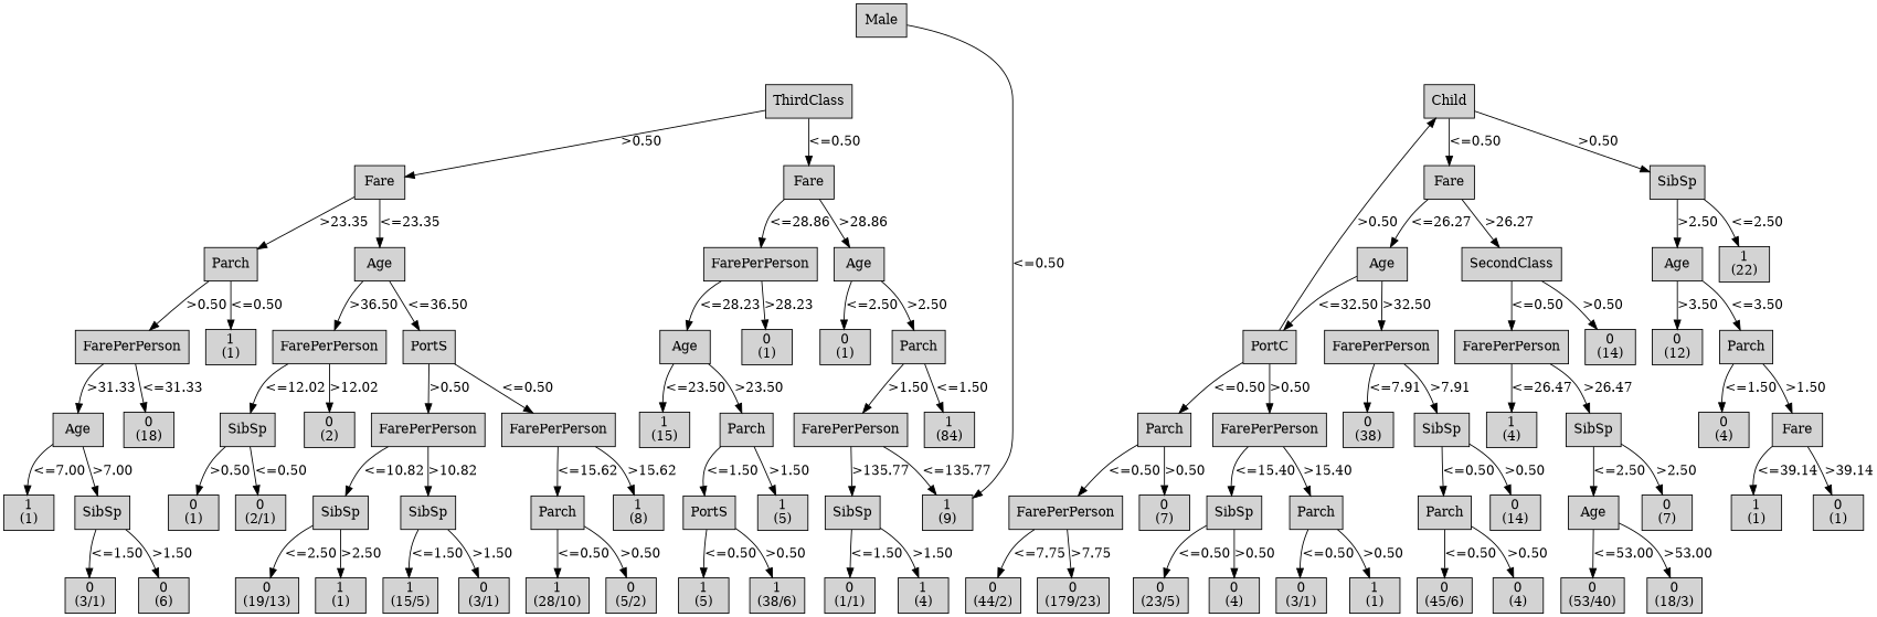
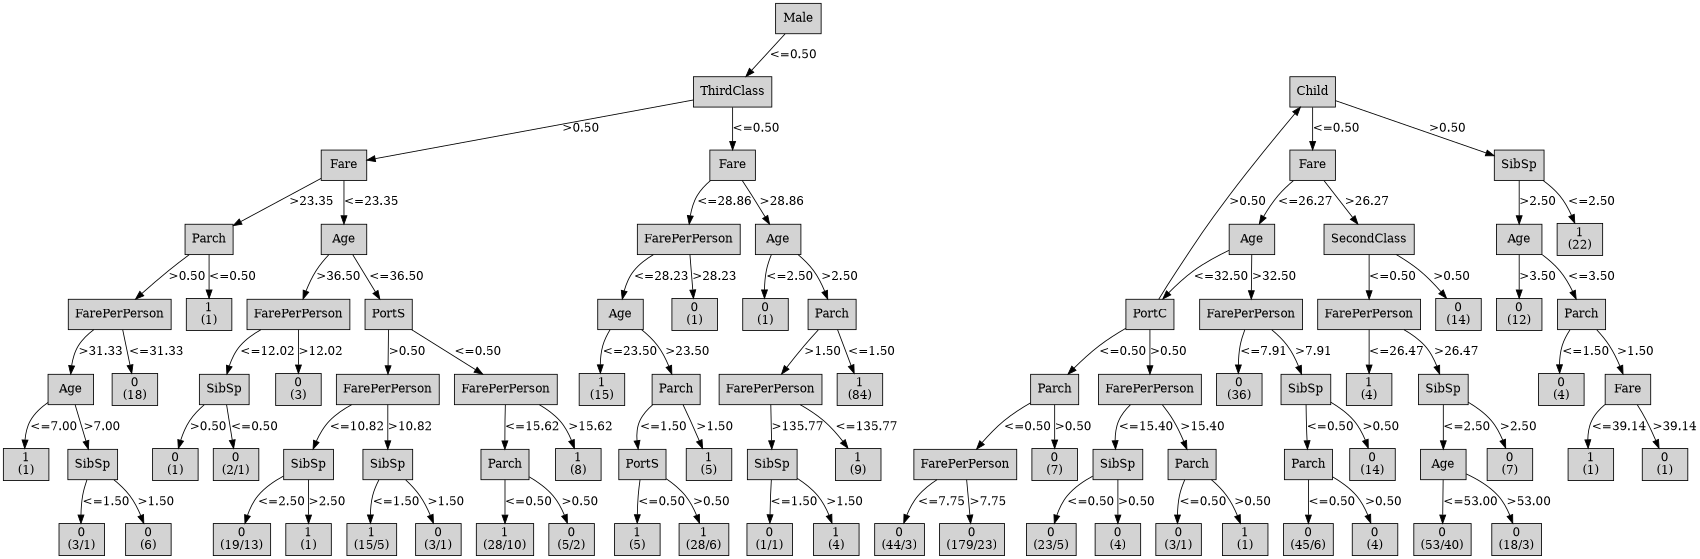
  digraph {
    node [shape=box style=filled weight=7]
    n1 [label="Male\n" weight=1]
    n2 [label="ThirdClass\n" weight=2]
    n3 [label="Child\n" weight=2]
    n4 [label="Fare\n" weight=3]
    n5 [label="Fare\n" weight=3]
    n6 [label="Fare\n" weight=3]
    n7 [label="SibSp\n" weight=3]
    n8 [label="FarePerPerson\n" weight=4]
    n9 [label="Age\n" weight=4]
    n10 [label="Age\n" weight=4]
    n11 [label="Parch\n" weight=4]
    n12 [label="Age\n" weight=4]
    n13 [label="SecondClass\n" weight=4]
    n14 [label="1\n(22)\n" weight=4]
    n15 [label="Age\n" weight=4]
    n16 [label="Age\n" weight=5]
    n17 [label="0\n(1)\n" weight=5]
    n18 [label="0\n(1)\n" weight=5]
    n19 [label="Parch\n" weight=5]
    n20 [label="PortS\n" weight=5]
    n21 [label="FarePerPerson\n" weight=5]
    n22 [label="1\n(1)\n" weight=5]
    n23 [label="FarePerPerson\n" weight=5]
    n24 [label="PortC\n" weight=5]
    n25 [label="FarePerPerson\n" weight=5]
    n26 [label="FarePerPerson\n" weight=5]
    n27 [label="0\n(14)\n" weight=5]
    n28 [label="Parch\n" weight=5]
    n29 [label="0\n(12)\n" weight=5]
    n30 [label="1\n(15)\n" weight=6]
    n31 [label="Parch\n" weight=6]
    n32 [label="1\n(84)\n" weight=6]
    n33 [label="FarePerPerson\n" weight=6]
    n34 [label="FarePerPerson\n" weight=6]
    n35 [label="FarePerPerson\n" weight=6]
    n36 [label="SibSp\n" weight=6]
-   n37 [label="0\n(2)\n" weight=6]
+   n37 [label="0\n(3)\n" weight=6]
    n38 [label="0\n(18)\n" weight=6]
    n39 [label="Age\n" weight=6]
    n40 [label="Parch\n" weight=6]
    n41 [label="FarePerPerson\n" weight=6]
-   n42 [label="0\n(38)\n" weight=6]
+   n42 [label="0\n(36)\n" weight=6]
    n43 [label="SibSp\n" weight=6]
    n44 [label="1\n(4)\n" weight=6]
    n45 [label="SibSp\n" weight=6]
    n46 [label="0\n(4)\n" weight=6]
    n47 [label="Fare\n" weight=6]
    n48 [label="PortS\n"]
    n49 [label="1\n(5)\n"]
    n50 [label="1\n(9)\n"]
    n51 [label="SibSp\n"]
    n52 [label="Parch\n"]
    n53 [label="1\n(8)\n"]
    n54 [label="SibSp\n"]
    n55 [label="SibSp\n"]
    n56 [label="0\n(2/1)\n"]
    n57 [label="0\n(1)\n"]
    n58 [label="1\n(1)\n"]
    n59 [label="SibSp\n"]
    n60 [label="FarePerPerson\n"]
    n61 [label="0\n(7)\n"]
    n62 [label="SibSp\n"]
    n63 [label="Parch\n"]
    n64 [label="Parch\n"]
    n65 [label="0\n(14)\n"]
    n66 [label="Age\n"]
    n67 [label="0\n(7)\n"]
    n68 [label="1\n(1)\n"]
    n69 [label="0\n(1)\n"]
    n70 [label="1\n(5)\n" weight=8]
-   n71 [label="1\n(38/6)\n" weight=8]
+   n71 [label="1\n(28/6)\n" weight=8]
    n72 [label="0\n(1/1)\n" weight=8]
    n73 [label="1\n(4)\n" weight=8]
    n74 [label="1\n(28/10)\n" weight=8]
    n75 [label="0\n(5/2)\n" weight=8]
    n76 [label="0\n(19/13)\n" weight=8]
    n77 [label="1\n(1)\n" weight=8]
    n78 [label="1\n(15/5)\n" weight=8]
    n79 [label="0\n(3/1)\n" weight=8]
    n80 [label="0\n(3/1)\n" weight=8]
    n81 [label="0\n(6)\n" weight=8]
-   n82 [label="0\n(44/2)\n" weight=8]
+   n82 [label="0\n(44/3)\n" weight=8]
    n83 [label="0\n(179/23)\n" weight=8]
    n84 [label="0\n(23/5)\n" weight=8]
    n85 [label="0\n(4)\n" weight=8]
    n86 [label="0\n(3/1)\n" weight=8]
    n87 [label="1\n(1)\n" weight=8]
    n88 [label="0\n(45/6)\n" weight=8]
    n89 [label="0\n(4)\n" weight=8]
    n90 [label="0\n(53/40)\n" weight=8]
    n91 [label="0\n(18/3)\n" weight=8]
    subgraph sub_1 {
      rank=same
      n1
    }
    subgraph sub_2 {
      rank=same
      n2
      n3
    }
    subgraph sub_3 {
      rank=same
      n4
      n5
      n6
      n7
    }
    subgraph sub_4 {
      rank=same
      n8
      n9
      n10
      n11
      n12
      n13
      n14
      n15
    }
    subgraph sub_5 {
      rank=same
      n16
      n17
      n18
      n19
      n20
      n21
      n22
      n23
      n24
      n25
      n26
      n27
      n28
      n29
    }
    subgraph sub_6 {
      rank=same
      n30
      n31
      n32
      n33
      n34
      n35
      n36
      n37
      n38
      n39
      n40
      n41
      n42
      n43
      n44
      n45
      n46
      n47
    }
    subgraph sub_7 {
      rank=same
      n48
      n49
      n50
      n51
      n52
      n53
      n54
      n55
      n56
      n57
      n58
      n59
      n60
      n61
      n62
      n63
      n64
      n65
      n66
      n67
      n68
      n69
    }
    subgraph sub_8 {
      rank=same
      n70
      n71
      n72
      n73
      n74
      n75
      n76
      n77
      n78
      n79
      n80
      n81
      n82
      n83
      n84
      n85
      n86
      n87
      n88
      n89
      n90
      n91
    }
-   n1 -> n50 [label="<=0.50"]
+   n1 -> n2 [label="<=0.50"]
    n2 -> n4 [label="<=0.50"]
    n2 -> n5 [label=">0.50"]
    n3 -> n6 [label="<=0.50"]
    n3 -> n7 [label=">0.50"]
    n4 -> n8 [label="<=28.86"]
    n4 -> n9 [label=">28.86"]
    n5 -> n10 [label="<=23.35"]
    n5 -> n11 [label=">23.35"]
    n6 -> n12 [label="<=26.27"]
    n6 -> n13 [label=">26.27"]
    n7 -> n14 [label="<=2.50"]
    n7 -> n15 [label=">2.50"]
    n8 -> n16 [label="<=28.23"]
    n8 -> n17 [label=">28.23"]
    n9 -> n18 [label="<=2.50"]
    n9 -> n19 [label=">2.50"]
    n10 -> n20 [label="<=36.50"]
    n10 -> n21 [label=">36.50"]
    n11 -> n22 [label="<=0.50"]
    n11 -> n23 [label=">0.50"]
    n12 -> n24 [label="<=32.50"]
    n12 -> n25 [label=">32.50"]
    n13 -> n26 [label="<=0.50"]
    n13 -> n27 [label=">0.50"]
    n15 -> n28 [label="<=3.50"]
    n15 -> n29 [label=">3.50"]
    n16 -> n30 [label="<=23.50"]
    n16 -> n31 [label=">23.50"]
    n19 -> n32 [label="<=1.50"]
    n19 -> n33 [label=">1.50"]
    n20 -> n34 [label="<=0.50"]
    n20 -> n35 [label=">0.50"]
    n21 -> n36 [label="<=12.02"]
    n21 -> n37 [label=">12.02"]
    n23 -> n38 [label="<=31.33"]
    n23 -> n39 [label=">31.33"]
    n24 -> n3 [label=">0.50"]
    n24 -> n40 [label="<=0.50"]
    n24 -> n41 [label=">0.50"]
    n25 -> n42 [label="<=7.91"]
    n25 -> n43 [label=">7.91"]
    n26 -> n44 [label="<=26.47"]
    n26 -> n45 [label=">26.47"]
    n28 -> n46 [label="<=1.50"]
    n28 -> n47 [label=">1.50"]
    n31 -> n48 [label="<=1.50"]
    n31 -> n49 [label=">1.50"]
    n33 -> n50 [label="<=135.77"]
    n33 -> n51 [label=">135.77"]
    n34 -> n52 [label="<=15.62"]
    n34 -> n53 [label=">15.62"]
    n35 -> n54 [label="<=10.82"]
    n35 -> n55 [label=">10.82"]
    n36 -> n56 [label="<=0.50"]
    n36 -> n57 [label=">0.50"]
    n39 -> n58 [label="<=7.00"]
    n39 -> n59 [label=">7.00"]
    n40 -> n60 [label="<=0.50"]
    n40 -> n61 [label=">0.50"]
    n41 -> n62 [label="<=15.40"]
    n41 -> n63 [label=">15.40"]
    n43 -> n64 [label="<=0.50"]
    n43 -> n65 [label=">0.50"]
    n45 -> n66 [label="<=2.50"]
    n45 -> n67 [label=">2.50"]
    n47 -> n68 [label="<=39.14"]
    n47 -> n69 [label=">39.14"]
    n48 -> n70 [label="<=0.50"]
    n48 -> n71 [label=">0.50"]
    n51 -> n72 [label="<=1.50"]
    n51 -> n73 [label=">1.50"]
    n52 -> n74 [label="<=0.50"]
    n52 -> n75 [label=">0.50"]
    n54 -> n76 [label="<=2.50"]
    n54 -> n77 [label=">2.50"]
    n55 -> n78 [label="<=1.50"]
    n55 -> n79 [label=">1.50"]
    n59 -> n80 [label="<=1.50"]
    n59 -> n81 [label=">1.50"]
    n60 -> n82 [label="<=7.75"]
    n60 -> n83 [label=">7.75"]
    n62 -> n84 [label="<=0.50"]
    n62 -> n85 [label=">0.50"]
    n63 -> n86 [label="<=0.50"]
    n63 -> n87 [label=">0.50"]
    n64 -> n88 [label="<=0.50"]
    n64 -> n89 [label=">0.50"]
    n66 -> n90 [label="<=53.00"]
    n66 -> n91 [label=">53.00"]
  }
